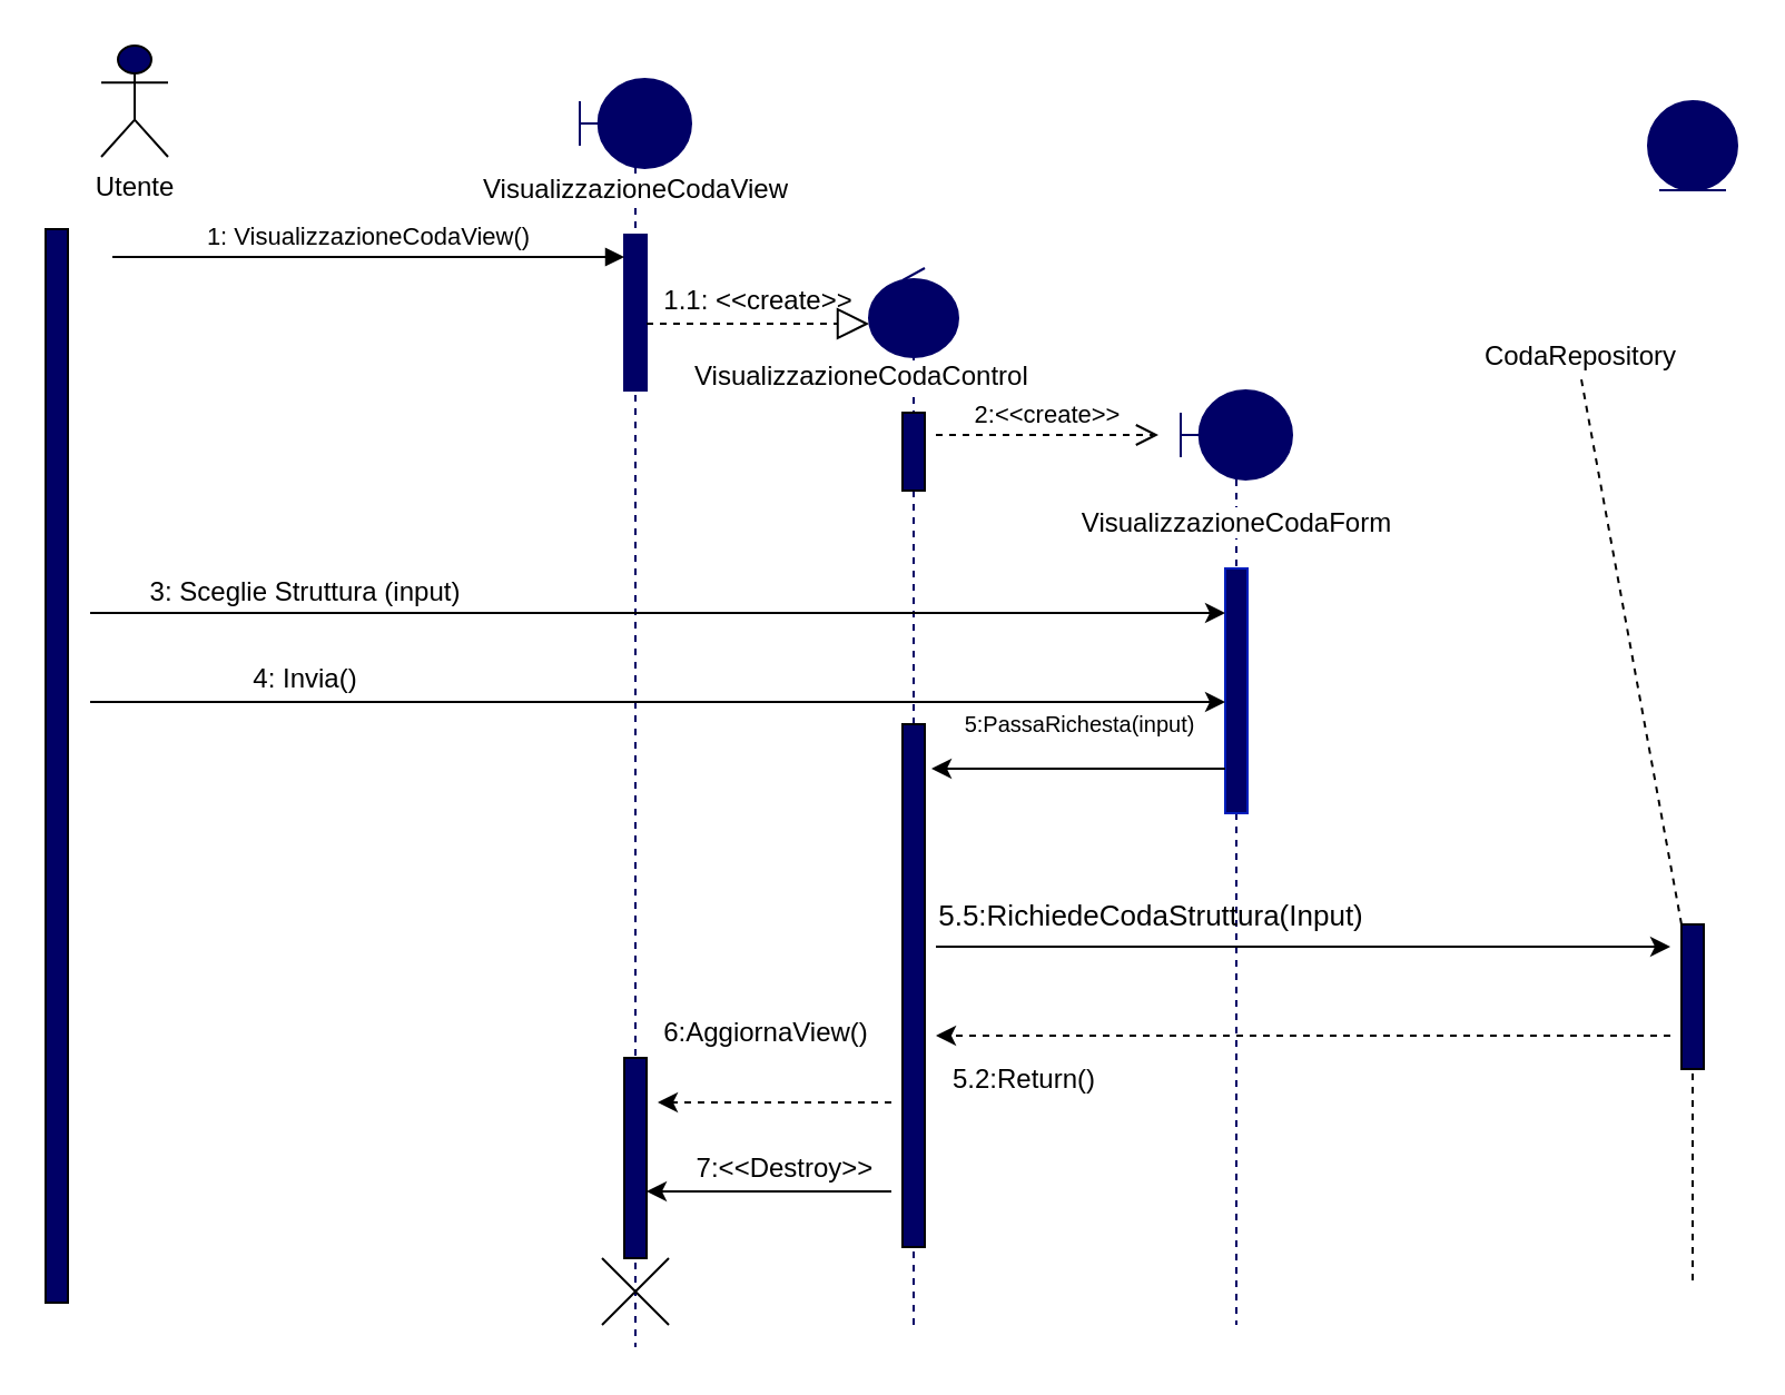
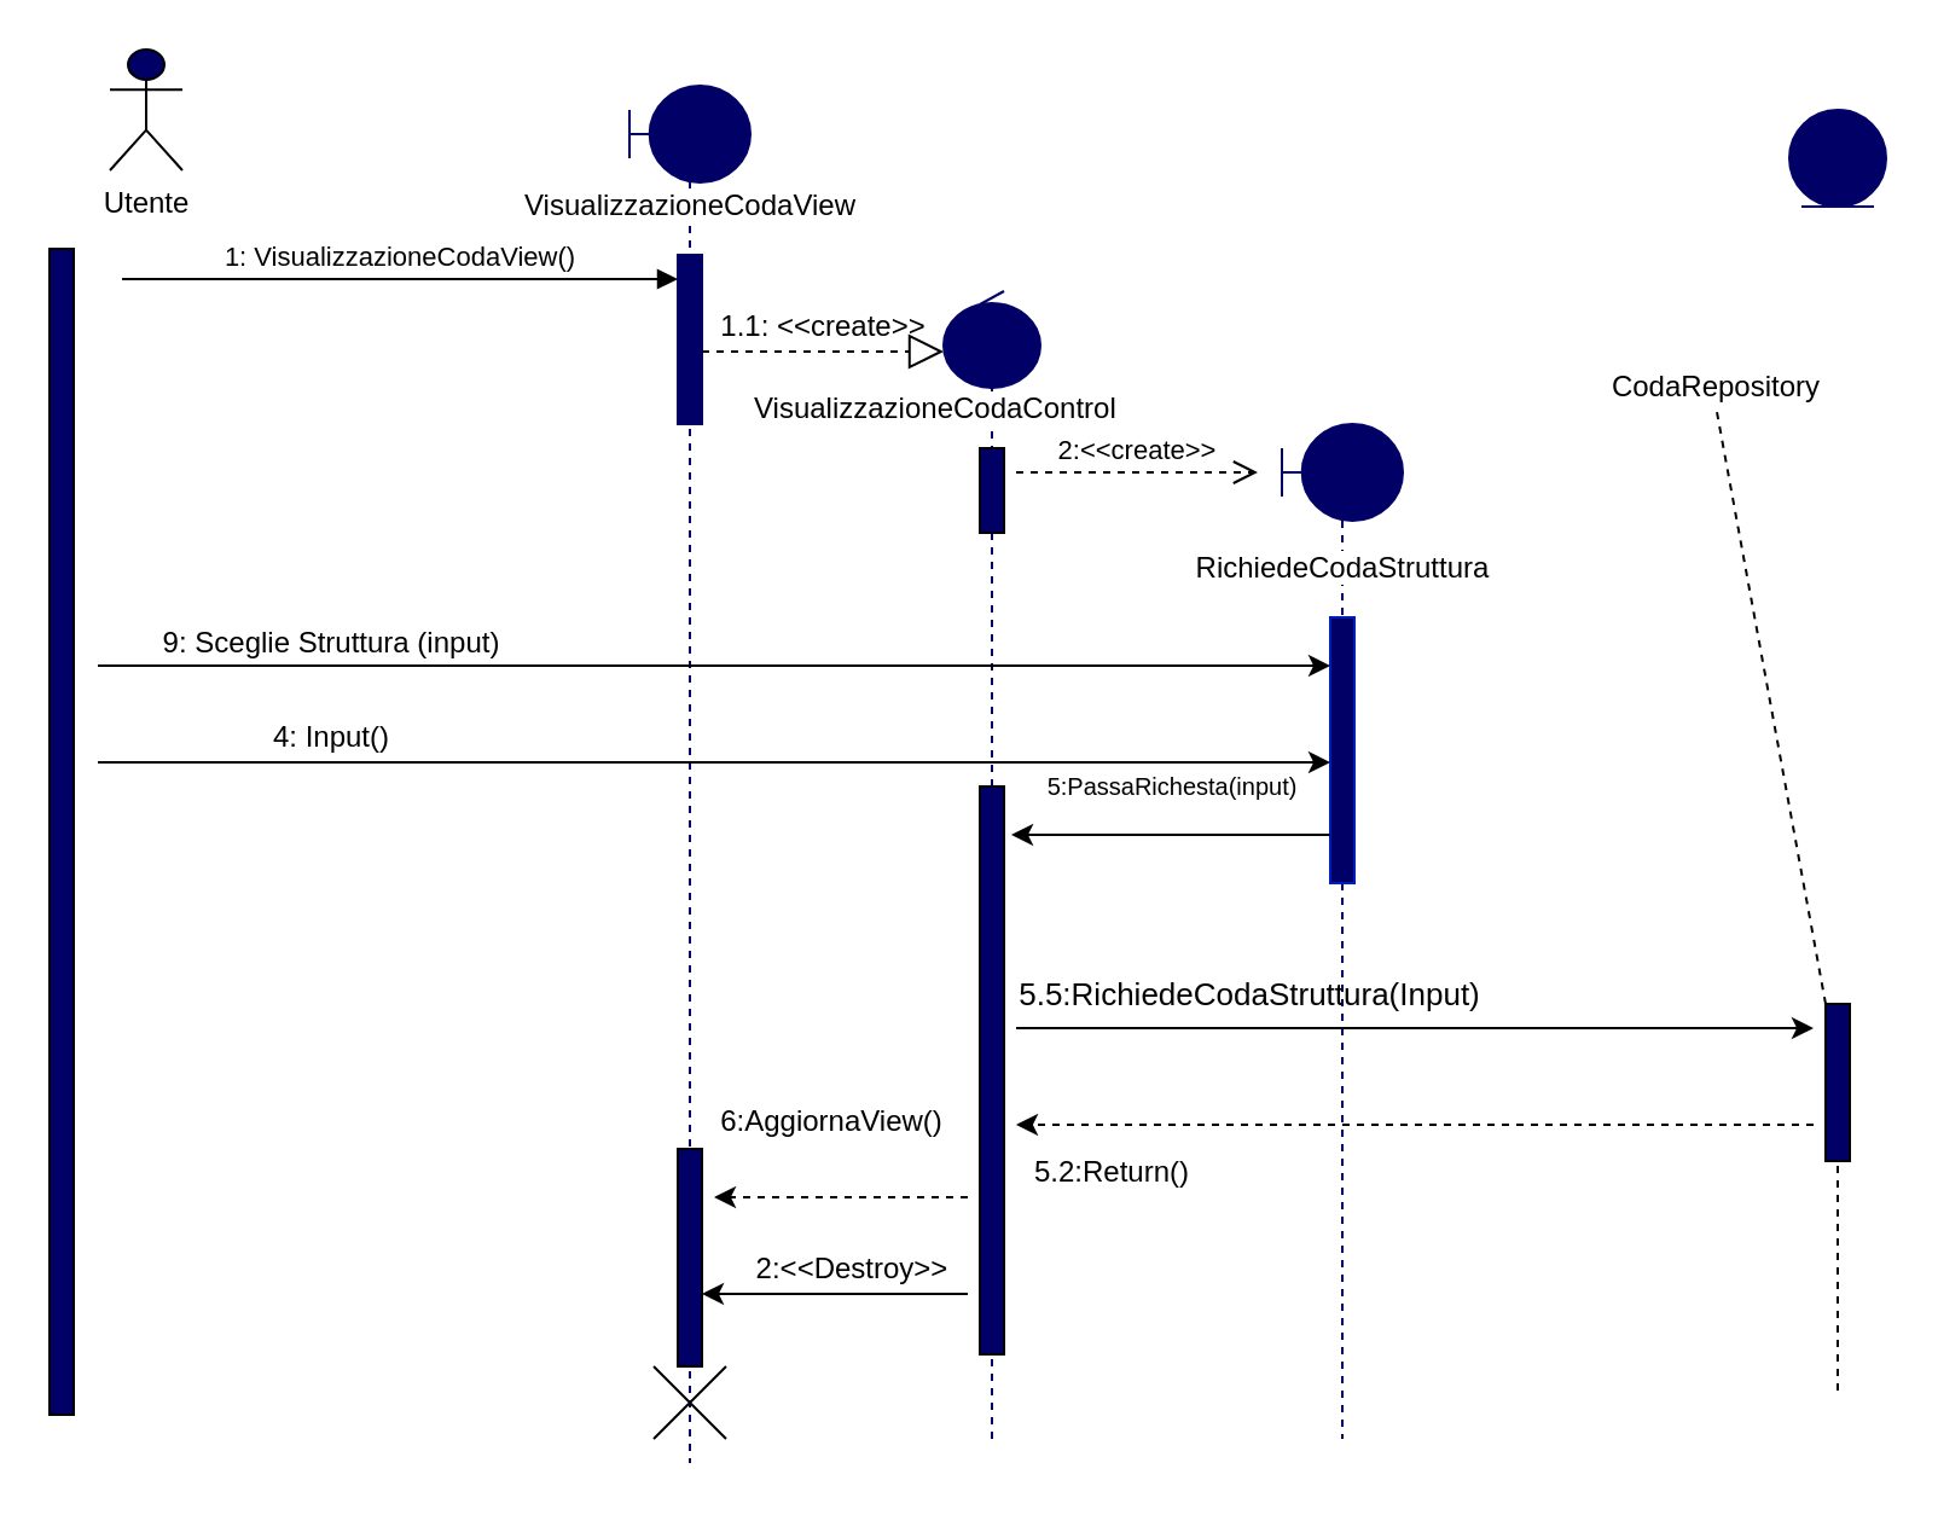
  <mxCell id="0" />
  <mxCell id="1" parent="0" />
  <mxCell id="2" value="" style="shape=umlLifeline;participant=umlBoundary;perimeter=lifelinePerimeter;whiteSpace=wrap;html=1;container=1;collapsible=0;recursiveResize=0;verticalAlign=top;spacingTop=36;outlineConnect=0;fontColor=#ffffff;fillColor=#000066;strokeColor=#000066;" parent="1" vertex="1"><mxGeometry x="260" y="35" width="50" height="570" as="geometry" /></mxCell>
  <mxCell id="3" value="" style="html=1;points=[];perimeter=orthogonalPerimeter;fontColor=#ffffff;fillColor=#000066;strokeColor=#000066;" parent="2" vertex="1"><mxGeometry x="20" y="70" width="10" height="70" as="geometry" /></mxCell>
  <mxCell id="4" value="" style="html=1;points=[];perimeter=orthogonalPerimeter;fillColor=#000066;" parent="2" vertex="1"><mxGeometry x="20" y="440" width="10" height="90" as="geometry" /></mxCell>
  <mxCell id="5" value="" style="shape=umlDestroy;" parent="2" vertex="1"><mxGeometry x="10" y="530" width="30" height="30" as="geometry" /></mxCell>
  <mxCell id="6" value="1: VisualizzazioneCodaView()" style="html=1;verticalAlign=bottom;endArrow=block;" parent="1" edge="1"><mxGeometry width="80" relative="1" as="geometry"><mxPoint x="50" y="115" as="sourcePoint" /><mxPoint x="280" y="115" as="targetPoint" /></mxGeometry></mxCell>
  <mxCell id="7" value="&lt;span style=&quot;background-color: rgb(255 , 255 , 255)&quot;&gt;VisualizzazioneCodaView&lt;/span&gt;" style="text;html=1;align=center;verticalAlign=middle;resizable=0;points=[];autosize=1;" parent="1" vertex="1"><mxGeometry x="210" y="75" width="150" height="20" as="geometry" /></mxCell>
  <mxCell id="8" value="" style="endArrow=block;dashed=1;endFill=0;endSize=12;html=1;" parent="1" edge="1"><mxGeometry width="160" relative="1" as="geometry"><mxPoint x="290" y="145" as="sourcePoint" /><mxPoint x="390" y="145" as="targetPoint" /></mxGeometry></mxCell>
  <mxCell id="9" value="" style="shape=umlLifeline;participant=umlControl;perimeter=lifelinePerimeter;whiteSpace=wrap;html=1;container=1;collapsible=0;recursiveResize=0;verticalAlign=top;spacingTop=36;outlineConnect=0;fontColor=#ffffff;fillColor=#000066;strokeColor=#000066;" parent="1" vertex="1"><mxGeometry x="390" y="120" width="40" height="475" as="geometry" /></mxCell>
  <mxCell id="10" value="" style="html=1;points=[];perimeter=orthogonalPerimeter;fontColor=#ffffff;fillColor=#000066;" parent="9" vertex="1"><mxGeometry x="15" y="65" width="10" height="35" as="geometry" /></mxCell>
  <mxCell id="11" value="" style="html=1;points=[];perimeter=orthogonalPerimeter;fillColor=#000066;" parent="9" vertex="1"><mxGeometry x="15" y="205" width="10" height="235" as="geometry" /></mxCell>
  <mxCell id="12" value="&lt;span style=&quot;color: rgb(0 , 0 , 0) ; font-family: &amp;#34;helvetica&amp;#34; ; font-size: 12px ; font-style: normal ; font-weight: 400 ; letter-spacing: normal ; text-align: center ; text-indent: 0px ; text-transform: none ; word-spacing: 0px ; background-color: rgb(255 , 255 , 255) ; display: inline ; float: none&quot;&gt;VisualizzazioneCodaControl&lt;/span&gt;" style="text;whiteSpace=wrap;html=1;" parent="1" vertex="1"><mxGeometry x="310" y="155" width="200" height="30" as="geometry" /></mxCell>
  <mxCell id="13" value="1.1: &amp;lt;&amp;lt;create&amp;gt;&amp;gt;" style="text;html=1;align=center;verticalAlign=middle;resizable=0;points=[];autosize=1;" parent="1" vertex="1"><mxGeometry x="290" y="125" width="100" height="20" as="geometry" /></mxCell>
  <mxCell id="14" value="Utente" style="shape=umlActor;verticalLabelPosition=bottom;verticalAlign=top;html=1;outlineConnect=0;fillColor=#000066;" parent="1" vertex="1"><mxGeometry x="45" y="20" width="30" height="50" as="geometry" /></mxCell>
  <mxCell id="15" value="" style="html=1;points=[];perimeter=orthogonalPerimeter;fillColor=#000066;" parent="1" vertex="1"><mxGeometry x="20" y="102.5" width="10" height="482.5" as="geometry" /></mxCell>
  <mxCell id="16" value="" style="shape=umlLifeline;participant=umlBoundary;perimeter=lifelinePerimeter;whiteSpace=wrap;html=1;container=1;collapsible=0;recursiveResize=0;verticalAlign=top;spacingTop=36;outlineConnect=0;fontColor=#ffffff;fillColor=#000066;strokeColor=#000066;" parent="1" vertex="1"><mxGeometry x="530" y="175" width="50" height="420" as="geometry" /></mxCell>
  <mxCell id="17" value="" style="html=1;points=[];perimeter=orthogonalPerimeter;strokeColor=#001DBC;fontColor=#ffffff;fillColor=#000066;" parent="16" vertex="1"><mxGeometry x="20" y="80" width="10" height="110" as="geometry" /></mxCell>
- <mxCell id="18" value="&lt;span style=&quot;background-color: rgb(255 , 255 , 255)&quot;&gt;VisualizzazioneCodaForm&lt;/span&gt;" style="text;html=1;align=center;verticalAlign=middle;resizable=0;points=[];autosize=1;" parent="1" vertex="1"><mxGeometry x="480" y="225" width="150" height="20" as="geometry" /></mxCell>
+ <mxCell id="18" value="&lt;span style=&quot;background-color: rgb(255 , 255 , 255)&quot;&gt;RichiedeCodaStruttura&lt;/span&gt;" style="text;html=1;align=center;verticalAlign=middle;resizable=0;points=[];autosize=1;" parent="1" vertex="1"><mxGeometry x="480" y="225" width="150" height="20" as="geometry" /></mxCell>
  <mxCell id="19" value="2:&amp;lt;&amp;lt;create&amp;gt;&amp;gt;" style="html=1;verticalAlign=bottom;endArrow=open;dashed=1;endSize=8;" parent="1" edge="1"><mxGeometry relative="1" as="geometry"><mxPoint x="420" y="195" as="sourcePoint" /><mxPoint x="520" y="195" as="targetPoint" /></mxGeometry></mxCell>
  <mxCell id="20" value="" style="endArrow=classic;html=1;" parent="1" edge="1"><mxGeometry width="50" height="50" relative="1" as="geometry"><mxPoint x="40" y="275" as="sourcePoint" /><mxPoint x="550" y="275" as="targetPoint" /></mxGeometry></mxCell>
  <mxCell id="21" value="" style="endArrow=classic;html=1;" parent="1" edge="1"><mxGeometry width="50" height="50" relative="1" as="geometry"><mxPoint x="40" y="315" as="sourcePoint" /><mxPoint x="550" y="315" as="targetPoint" /></mxGeometry></mxCell>
- <mxCell id="22" value="4: Invia()" style="text;html=1;strokeColor=none;fillColor=none;align=center;verticalAlign=middle;whiteSpace=wrap;rounded=0;" parent="1" vertex="1"><mxGeometry x="37" y="295" width="200" height="20" as="geometry" /></mxCell>
- <mxCell id="23" value="3: Sceglie Struttura (input)" style="text;html=1;strokeColor=none;fillColor=none;align=center;verticalAlign=middle;whiteSpace=wrap;rounded=0;" parent="1" vertex="1"><mxGeometry x="37" y="256" width="200" height="20" as="geometry" /></mxCell>
+ <mxCell id="22" value="4: Input()" style="text;html=1;strokeColor=none;fillColor=none;align=center;verticalAlign=middle;whiteSpace=wrap;rounded=0;" parent="1" vertex="1"><mxGeometry x="37" y="295" width="200" height="20" as="geometry" /></mxCell>
+ <mxCell id="23" value="9: Sceglie Struttura (input)" style="text;html=1;strokeColor=none;fillColor=none;align=center;verticalAlign=middle;whiteSpace=wrap;rounded=0;" parent="1" vertex="1"><mxGeometry x="37" y="256" width="200" height="20" as="geometry" /></mxCell>
  <mxCell id="24" value="" style="endArrow=classic;html=1;" parent="1" edge="1"><mxGeometry width="50" height="50" relative="1" as="geometry"><mxPoint x="550" y="345" as="sourcePoint" /><mxPoint x="418" y="345" as="targetPoint" /></mxGeometry></mxCell>
  <mxCell id="25" value="&lt;font style=&quot;font-size: 10px&quot;&gt;5:PassaRichesta(input)&lt;/font&gt;" style="text;html=1;strokeColor=none;fillColor=none;align=center;verticalAlign=middle;whiteSpace=wrap;rounded=0;" parent="1" vertex="1"><mxGeometry x="460" y="315" width="50" height="20" as="geometry" /></mxCell>
  <mxCell id="26" value="" style="ellipse;shape=umlEntity;whiteSpace=wrap;html=1;fillColor=#000066;strokeColor=#000066;" parent="1" vertex="1"><mxGeometry x="740" y="45" width="40" height="40" as="geometry" /></mxCell>
  <mxCell id="27" value="CodaRepository" style="text;html=1;strokeColor=none;fillColor=none;align=center;verticalAlign=middle;whiteSpace=wrap;rounded=0;" parent="1" vertex="1"><mxGeometry x="660" y="150" width="100" height="20" as="geometry" /></mxCell>
  <mxCell id="28" value="" style="endArrow=none;dashed=1;html=1;entryX=0.5;entryY=1;entryDx=0;entryDy=0;" parent="1" source="29" target="27" edge="1"><mxGeometry width="50" height="50" relative="1" as="geometry"><mxPoint x="760" y="575" as="sourcePoint" /><mxPoint x="510" y="295" as="targetPoint" /></mxGeometry></mxCell>
  <mxCell id="29" value="" style="html=1;points=[];perimeter=orthogonalPerimeter;fillColor=#000066;" parent="1" vertex="1"><mxGeometry x="755" y="415" width="10" height="65" as="geometry" /></mxCell>
  <mxCell id="30" value="" style="endArrow=none;dashed=1;html=1;entryX=0.5;entryY=1;entryDx=0;entryDy=0;" parent="1" target="29" edge="1"><mxGeometry width="50" height="50" relative="1" as="geometry"><mxPoint x="760" y="575" as="sourcePoint" /><mxPoint x="760" y="390" as="targetPoint" /></mxGeometry></mxCell>
  <mxCell id="31" value="" style="endArrow=classic;html=1;" parent="1" edge="1"><mxGeometry width="50" height="50" relative="1" as="geometry"><mxPoint x="420" y="425" as="sourcePoint" /><mxPoint x="750" y="425" as="targetPoint" /></mxGeometry></mxCell>
  <mxCell id="32" value="&lt;font style=&quot;font-size: 13px&quot;&gt;5.5:RichiedeCodaStruttura(Input)&lt;/font&gt;" style="text;html=1;strokeColor=none;fillColor=none;align=center;verticalAlign=middle;whiteSpace=wrap;rounded=0;" parent="1" vertex="1"><mxGeometry x="497" y="401" width="40" height="20" as="geometry" /></mxCell>
  <mxCell id="33" value="" style="endArrow=classic;html=1;dashed=1;" parent="1" edge="1"><mxGeometry width="50" height="50" relative="1" as="geometry"><mxPoint x="750" y="465" as="sourcePoint" /><mxPoint x="420" y="465" as="targetPoint" /></mxGeometry></mxCell>
  <mxCell id="34" value="5.2:Return()" style="text;html=1;strokeColor=none;fillColor=none;align=center;verticalAlign=middle;whiteSpace=wrap;rounded=0;" parent="1" vertex="1"><mxGeometry x="440" y="475" width="40" height="20" as="geometry" /></mxCell>
  <mxCell id="35" value="" style="endArrow=classic;html=1;dashed=1;" parent="1" edge="1"><mxGeometry width="50" height="50" relative="1" as="geometry"><mxPoint x="400" y="495" as="sourcePoint" /><mxPoint x="295" y="495" as="targetPoint" /><Array as="points"><mxPoint x="325" y="495" /></Array></mxGeometry></mxCell>
  <mxCell id="36" value="6:AggiornaView()" style="text;html=1;strokeColor=none;fillColor=none;align=center;verticalAlign=middle;whiteSpace=wrap;rounded=0;" parent="1" vertex="1"><mxGeometry x="324" y="454" width="40" height="20" as="geometry" /></mxCell>
  <mxCell id="37" value="" style="endArrow=classic;html=1;" parent="1" edge="1"><mxGeometry width="50" height="50" relative="1" as="geometry"><mxPoint x="400" y="535" as="sourcePoint" /><mxPoint x="290" y="535" as="targetPoint" /><Array as="points"><mxPoint x="330" y="535" /></Array></mxGeometry></mxCell>
- <mxCell id="38" value="7:&amp;lt;&amp;lt;Destroy&amp;gt;&amp;gt;" style="text;html=1;strokeColor=none;fillColor=none;align=center;verticalAlign=middle;whiteSpace=wrap;rounded=0;" parent="1" vertex="1"><mxGeometry x="308" y="515" width="89" height="20" as="geometry" /></mxCell>
+ <mxCell id="38" value="2:&amp;lt;&amp;lt;Destroy&amp;gt;&amp;gt;" style="text;html=1;strokeColor=none;fillColor=none;align=center;verticalAlign=middle;whiteSpace=wrap;rounded=0;" parent="1" vertex="1"><mxGeometry x="308" y="515" width="89" height="20" as="geometry" /></mxCell>
